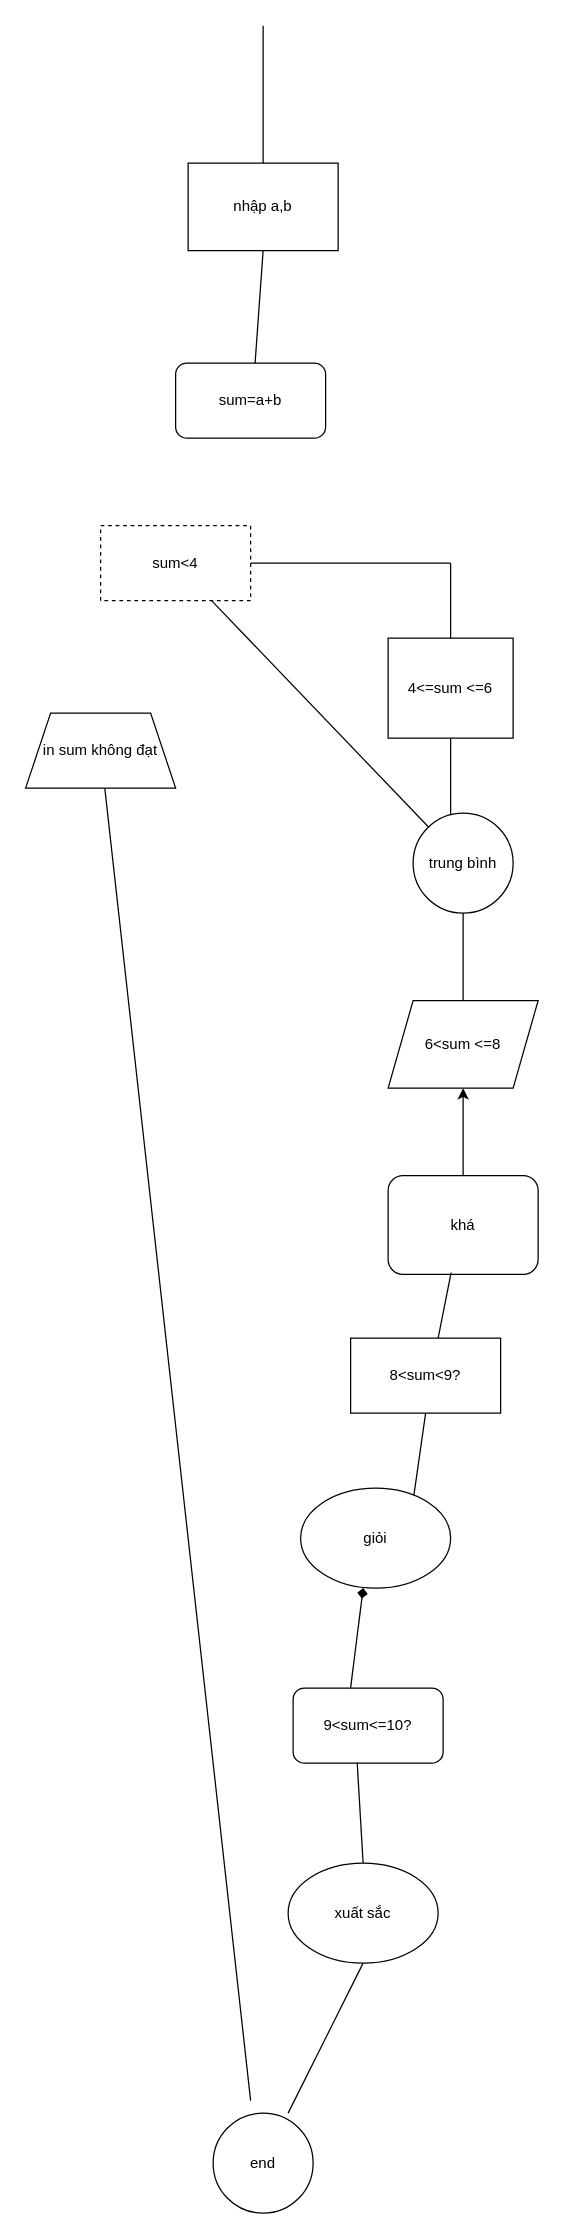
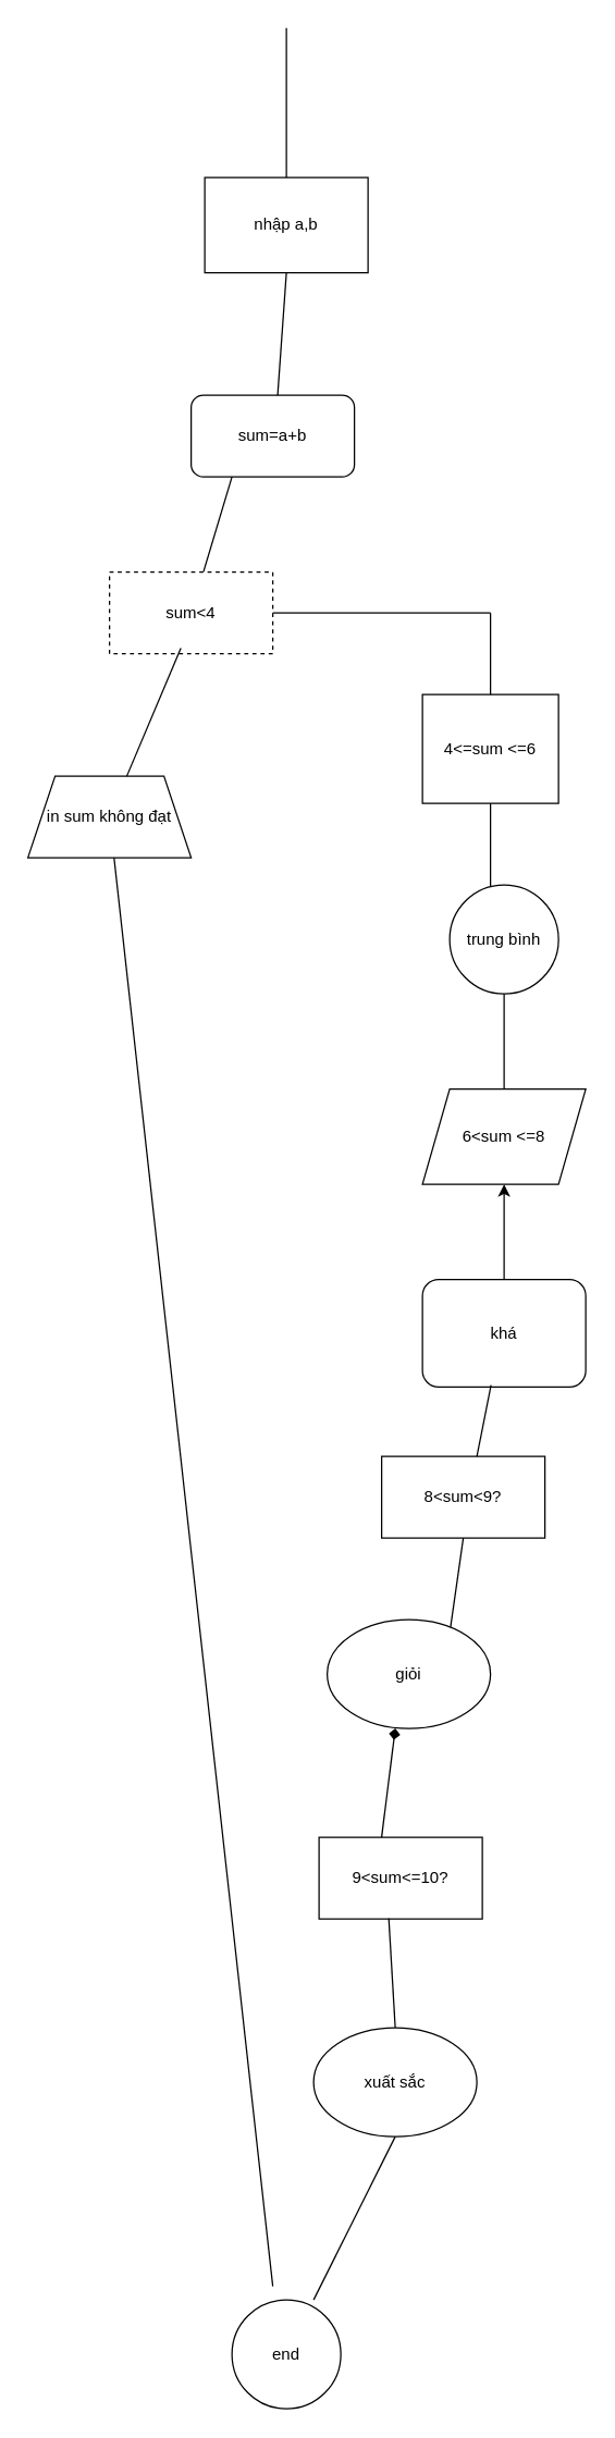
  <mxCell id="0" />
  <mxCell id="1" parent="0" />
  <mxCell id="2" value="" style="endArrow=none;html=1;rounded=0;" edge="1" parent="1"><mxGeometry width="50" height="50" relative="1" as="geometry"><mxPoint x="210" y="170" as="sourcePoint" /><mxPoint x="210" y="160" as="targetPoint" /><Array as="points"><mxPoint x="210" y="20" /></Array></mxGeometry></mxCell>
  <mxCell id="3" style="edgeStyle=orthogonalEdgeStyle;rounded=0;orthogonalLoop=1;jettySize=auto;html=1;exitX=0.5;exitY=0;exitDx=0;exitDy=0;" edge="1" parent="1" source="4"><mxGeometry relative="1" as="geometry"><mxPoint x="210" y="130" as="targetPoint" /></mxGeometry></mxCell>
  <mxCell id="4" value="nhập a,b" style="rounded=0;whiteSpace=wrap;html=1;" vertex="1" parent="1"><mxGeometry x="150" y="130" width="120" height="70" as="geometry" /></mxCell>
  <mxCell id="5" value="" style="endArrow=none;html=1;rounded=0;entryX=0.5;entryY=1;entryDx=0;entryDy=0;" edge="1" parent="1" target="4"><mxGeometry width="50" height="50" relative="1" as="geometry"><mxPoint x="200" y="340" as="sourcePoint" /><mxPoint x="240" y="270" as="targetPoint" /></mxGeometry></mxCell>
  <mxCell id="6" value="sum=a+b" style="rounded=1;whiteSpace=wrap;html=1;" vertex="1" parent="1"><mxGeometry x="140" y="290" width="120" height="60" as="geometry" /></mxCell>
- <mxCell id="7" value="" style="endArrow=none;html=1;rounded=0;" edge="1" parent="1" source="9" target="15"><mxGeometry width="50" height="50" relative="1" as="geometry"><mxPoint x="140" y="500" as="sourcePoint" /><mxPoint x="260" y="420" as="targetPoint" /></mxGeometry></mxCell>
+ <mxCell id="7" value="" style="endArrow=none;html=1;rounded=0;entryX=0.25;entryY=1;entryDx=0;entryDy=0;" edge="1" parent="1" source="9" target="6"><mxGeometry width="50" height="50" relative="1" as="geometry"><mxPoint x="140" y="500" as="sourcePoint" /><mxPoint x="260" y="420" as="targetPoint" /></mxGeometry></mxCell>
  <mxCell id="8" value="in sum không đạt" style="shape=trapezoid;perimeter=trapezoidPerimeter;whiteSpace=wrap;html=1;fixedSize=1;" vertex="1" parent="1"><mxGeometry x="20" y="570" width="120" height="60" as="geometry" /></mxCell>
  <mxCell id="9" value="sum&amp;lt;4" style="rounded=0;whiteSpace=wrap;html=1;dashed=1;" vertex="1" parent="1"><mxGeometry x="80" y="420" width="120" height="60" as="geometry" /></mxCell>
  <mxCell id="10" value="" style="endArrow=none;html=1;rounded=0;entryX=1;entryY=0.5;entryDx=0;entryDy=0;" edge="1" parent="1" target="9"><mxGeometry width="50" height="50" relative="1" as="geometry"><mxPoint x="360" y="450" as="sourcePoint" /><mxPoint x="260" y="520" as="targetPoint" /></mxGeometry></mxCell>
  <mxCell id="11" value="" style="endArrow=none;html=1;rounded=0;" edge="1" parent="1"><mxGeometry width="50" height="50" relative="1" as="geometry"><mxPoint x="360" y="550" as="sourcePoint" /><mxPoint x="360" y="450" as="targetPoint" /></mxGeometry></mxCell>
  <mxCell id="12" value="4&amp;lt;=sum &amp;lt;=6" style="shape=dataStorage;whiteSpace=wrap;html=1;fixedSize=1;size=0;" vertex="1" parent="1"><mxGeometry x="310" y="510" width="100" height="80" as="geometry" /></mxCell>
  <mxCell id="13" value="" style="endArrow=none;html=1;rounded=0;entryX=0.5;entryY=1;entryDx=0;entryDy=0;" edge="1" parent="1" target="12"><mxGeometry width="50" height="50" relative="1" as="geometry"><mxPoint x="360" y="710" as="sourcePoint" /><mxPoint x="260" y="620" as="targetPoint" /></mxGeometry></mxCell>
  <mxCell id="14" value="6&amp;lt;sum &amp;lt;=8" style="shape=parallelogram;perimeter=parallelogramPerimeter;whiteSpace=wrap;html=1;fixedSize=1;" vertex="1" parent="1"><mxGeometry x="310" y="800" width="120" height="70" as="geometry" /></mxCell>
  <mxCell id="15" value="trung bình" style="ellipse;whiteSpace=wrap;html=1;aspect=fixed;" vertex="1" parent="1"><mxGeometry x="330" y="650" width="80" height="80" as="geometry" /></mxCell>
  <mxCell id="16" value="" style="endArrow=none;html=1;rounded=0;" edge="1" parent="1" target="15"><mxGeometry width="50" height="50" relative="1" as="geometry"><mxPoint x="370" y="800" as="sourcePoint" /><mxPoint x="360" y="780" as="targetPoint" /><Array as="points"><mxPoint x="370" y="730" /></Array></mxGeometry></mxCell>
  <mxCell id="17" value="" style="edgeStyle=orthogonalEdgeStyle;rounded=0;orthogonalLoop=1;jettySize=auto;html=1;" edge="1" parent="1" source="18" target="14"><mxGeometry relative="1" as="geometry" /></mxCell>
  <mxCell id="18" value="khá" style="whiteSpace=wrap;html=1;rounded=1;" vertex="1" parent="1"><mxGeometry x="310" y="940" width="120" height="79" as="geometry" /></mxCell>
+ <mxCell id="19" value="" style="endArrow=none;html=1;rounded=0;entryX=0.437;entryY=0.933;entryDx=0;entryDy=0;entryPerimeter=0;" edge="1" parent="1" source="8" target="9"><mxGeometry width="50" height="50" relative="1" as="geometry"><mxPoint x="210" y="670" as="sourcePoint" /><mxPoint x="260" y="620" as="targetPoint" /></mxGeometry></mxCell>
  <mxCell id="20" value="" style="endArrow=none;html=1;rounded=0;entryX=0.42;entryY=0.982;entryDx=0;entryDy=0;entryPerimeter=0;" edge="1" parent="1" target="18"><mxGeometry width="50" height="50" relative="1" as="geometry"><mxPoint x="350" y="1070" as="sourcePoint" /><mxPoint x="260" y="920" as="targetPoint" /></mxGeometry></mxCell>
  <mxCell id="21" value="8&amp;lt;sum&amp;lt;9?" style="rounded=0;whiteSpace=wrap;html=1;" vertex="1" parent="1"><mxGeometry x="280" y="1070" width="120" height="60" as="geometry" /></mxCell>
  <mxCell id="22" value="" style="endArrow=none;html=1;rounded=0;entryX=0.5;entryY=1;entryDx=0;entryDy=0;" edge="1" parent="1" target="21"><mxGeometry width="50" height="50" relative="1" as="geometry"><mxPoint x="330" y="1200" as="sourcePoint" /><mxPoint x="340" y="1140" as="targetPoint" /></mxGeometry></mxCell>
  <mxCell id="23" value="giỏi" style="ellipse;whiteSpace=wrap;html=1;" vertex="1" parent="1"><mxGeometry x="240" y="1190" width="120" height="80" as="geometry" /></mxCell>
- <mxCell id="24" value="9&amp;lt;sum&amp;lt;=10?" style="whiteSpace=wrap;html=1;rounded=1;" vertex="1" parent="1"><mxGeometry x="234" y="1350" width="120" height="60" as="geometry" /></mxCell>
+ <mxCell id="24" value="9&amp;lt;sum&amp;lt;=10?" style="rounded=0;whiteSpace=wrap;html=1;" vertex="1" parent="1"><mxGeometry x="234" y="1350" width="120" height="60" as="geometry" /></mxCell>
  <mxCell id="25" value="" style="endArrow=diamond;html=1;rounded=0;entryX=0.417;entryY=1;entryDx=0;entryDy=0;entryPerimeter=0;exitX=0.383;exitY=0;exitDx=0;exitDy=0;exitPerimeter=0;" edge="1" parent="1" source="24" target="23"><mxGeometry width="50" height="50" relative="1" as="geometry"><mxPoint x="240" y="1330" as="sourcePoint" /><mxPoint x="290" y="1280" as="targetPoint" /></mxGeometry></mxCell>
  <mxCell id="26" value="" style="endArrow=none;html=1;rounded=0;entryX=0.427;entryY=0.993;entryDx=0;entryDy=0;entryPerimeter=0;" edge="1" parent="1" target="24"><mxGeometry width="50" height="50" relative="1" as="geometry"><mxPoint x="290" y="1490" as="sourcePoint" /><mxPoint x="320" y="1420" as="targetPoint" /></mxGeometry></mxCell>
  <mxCell id="27" value="xuất sắc" style="ellipse;whiteSpace=wrap;html=1;" vertex="1" parent="1"><mxGeometry x="230" y="1490" width="120" height="80" as="geometry" /></mxCell>
  <mxCell id="28" value="" style="endArrow=none;html=1;rounded=0;entryX=0.5;entryY=1;entryDx=0;entryDy=0;" edge="1" parent="1" target="27"><mxGeometry width="50" height="50" relative="1" as="geometry"><mxPoint x="230" y="1690" as="sourcePoint" /><mxPoint x="260" y="1720" as="targetPoint" /></mxGeometry></mxCell>
  <mxCell id="29" value="end" style="ellipse;whiteSpace=wrap;html=1;aspect=fixed;" vertex="1" parent="1"><mxGeometry x="170" y="1690" width="80" height="80" as="geometry" /></mxCell>
  <mxCell id="30" value="" style="endArrow=none;html=1;rounded=0;" edge="1" parent="1" target="8"><mxGeometry width="50" height="50" relative="1" as="geometry"><mxPoint x="200" y="1680" as="sourcePoint" /><mxPoint x="100" y="700" as="targetPoint" /></mxGeometry></mxCell>
